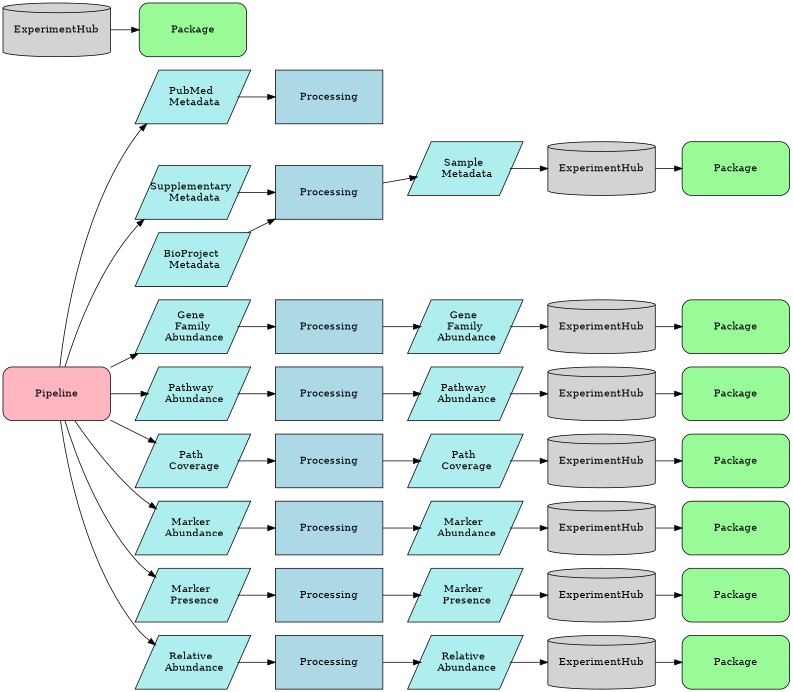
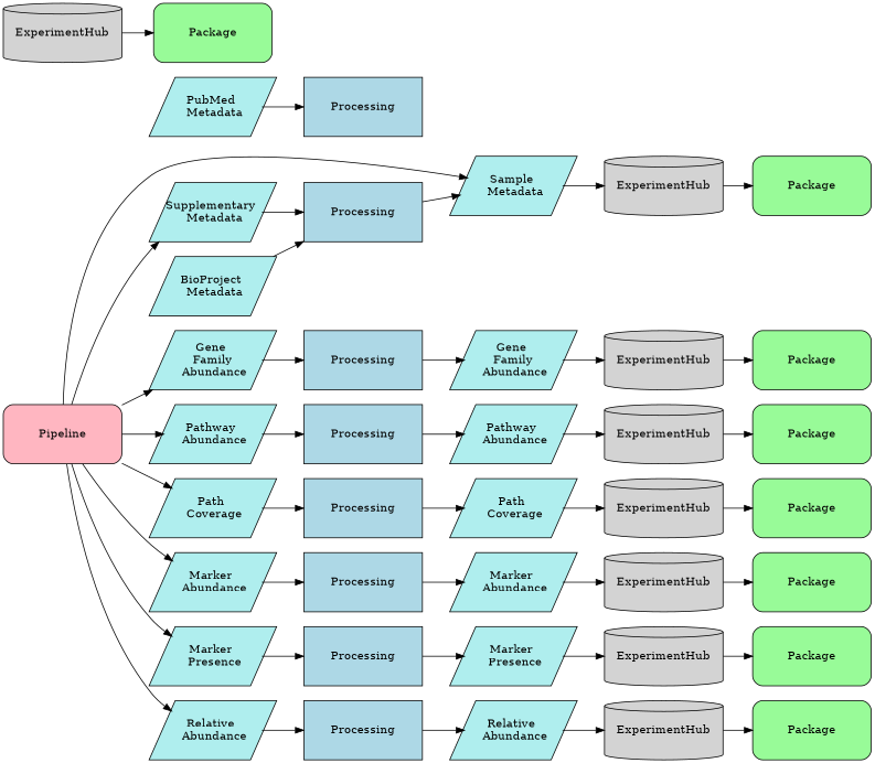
  digraph {
    rankdir=LR
    node [fillcolor=paleturquoise fixedsize=true shape=rectangle style=filled]
    n1 [height=1 label="PubMed \n Metadata" shape=parallelogram width=2]
    n2 [fillcolor=lightblue height=1 label=Processing width=2]
    n3 [height=1 label="BioProject \n Metadata" shape=parallelogram width=2]
    n4 [fillcolor=lightblue height=1 label=Processing width=2]
    n5 [height=1 label="Sample \n Metadata" shape=parallelogram width=2]
    n6 [height=1 label="Supplementary \n Metadata" shape=parallelogram width=2]
    n7 [height=1 label="Gene \n Family \n Abundance" shape=parallelogram width=2]
    n8 [fillcolor=lightblue height=1 label=Processing width=2]
    n9 [height=1 label="Gene \n Family \n Abundance" shape=parallelogram width=2]
    n10 [height=1 label="Pathway \n Abundance" shape=parallelogram width=2]
    n11 [fillcolor=lightblue height=1 label=Processing width=2]
    n12 [height=1 label="Pathway \n Abundance" shape=parallelogram width=2]
    n13 [height=1 label="Path \n Coverage" shape=parallelogram width=2]
    n14 [fillcolor=lightblue height=1 label=Processing width=2]
    n15 [height=1 label="Path \n Coverage" shape=parallelogram width=2]
    n16 [height=1 label="Marker \n Abundance" shape=parallelogram width=2]
    n17 [fillcolor=lightblue height=1 label=Processing width=2]
    n18 [height=1 label="Marker \n Abundance" shape=parallelogram width=2]
    n19 [height=1 label="Marker \n Presence" shape=parallelogram width=2]
    n20 [fillcolor=lightblue height=1 label=Processing width=2]
    n21 [height=1 label="Marker \n Presence" shape=parallelogram width=2]
    n22 [height=1 label="Relative \n Abundance" shape=parallelogram width=2]
    n23 [fillcolor=lightblue height=1 label=Processing width=2]
    n24 [height=1 label="Relative \n Abundance" shape=parallelogram width=2]
    n25 [fillcolor=lightgray height=1 label=ExperimentHub shape=cylinder width=2]
    n26 [fillcolor=palegreen height=1 label=Package style="filled,rounded" width=2]
    n27 [fillcolor=lightgray height=1 label=ExperimentHub shape=cylinder width=2]
    n28 [fillcolor=palegreen height=1 label=Package style="filled,rounded" width=2]
    n29 [fillcolor=lightgray height=1 label=ExperimentHub shape=cylinder width=2]
    n30 [fillcolor=palegreen height=1 label=Package style="filled,rounded" width=2]
    n31 [fillcolor=lightgray height=1 label=ExperimentHub shape=cylinder width=2]
    n32 [fillcolor=palegreen height=1 label=Package style="filled,rounded" width=2]
    n33 [fillcolor=lightgray height=1 label=ExperimentHub shape=cylinder width=2]
    n34 [fillcolor=palegreen height=1 label=Package style="filled,rounded" width=2]
    n35 [fillcolor=lightgray height=1 label=ExperimentHub shape=cylinder width=2]
    n36 [fillcolor=palegreen height=1 label=Package style="filled,rounded" width=2]
    n37 [fillcolor=lightgray height=1 label=ExperimentHub shape=cylinder width=2]
    n38 [fillcolor=palegreen height=1 label=Package style="filled,rounded" width=2]
    n39 [fillcolor=lightgray height=1 label=ExperimentHub shape=cylinder width=2]
    n40 [fillcolor=palegreen height=1 label=Package style="filled,rounded" width=2]
    n41 [fillcolor=lightpink height=1 label=Pipeline style="filled,rounded" width=2]
    n1 -> n2
    n3 -> n4
    n4 -> n5
    n5 -> n27
    n6 -> n4
    n7 -> n8
    n8 -> n9
    n9 -> n29
    n10 -> n11
    n11 -> n12
    n12 -> n31
    n13 -> n14
    n14 -> n15
    n15 -> n33
    n16 -> n17
    n17 -> n18
    n18 -> n35
    n19 -> n20
    n20 -> n21
    n21 -> n37
    n22 -> n23
    n23 -> n24
    n24 -> n39
    n25 -> n26
    n27 -> n28
    n29 -> n30
    n31 -> n32
    n33 -> n34
    n35 -> n36
    n37 -> n38
    n39 -> n40
-   n41 -> n1
+   n41 -> n5
    n41 -> n6
    n41 -> n7
    n41 -> n10
    n41 -> n13
    n41 -> n16
    n41 -> n19
    n41 -> n22
  }
